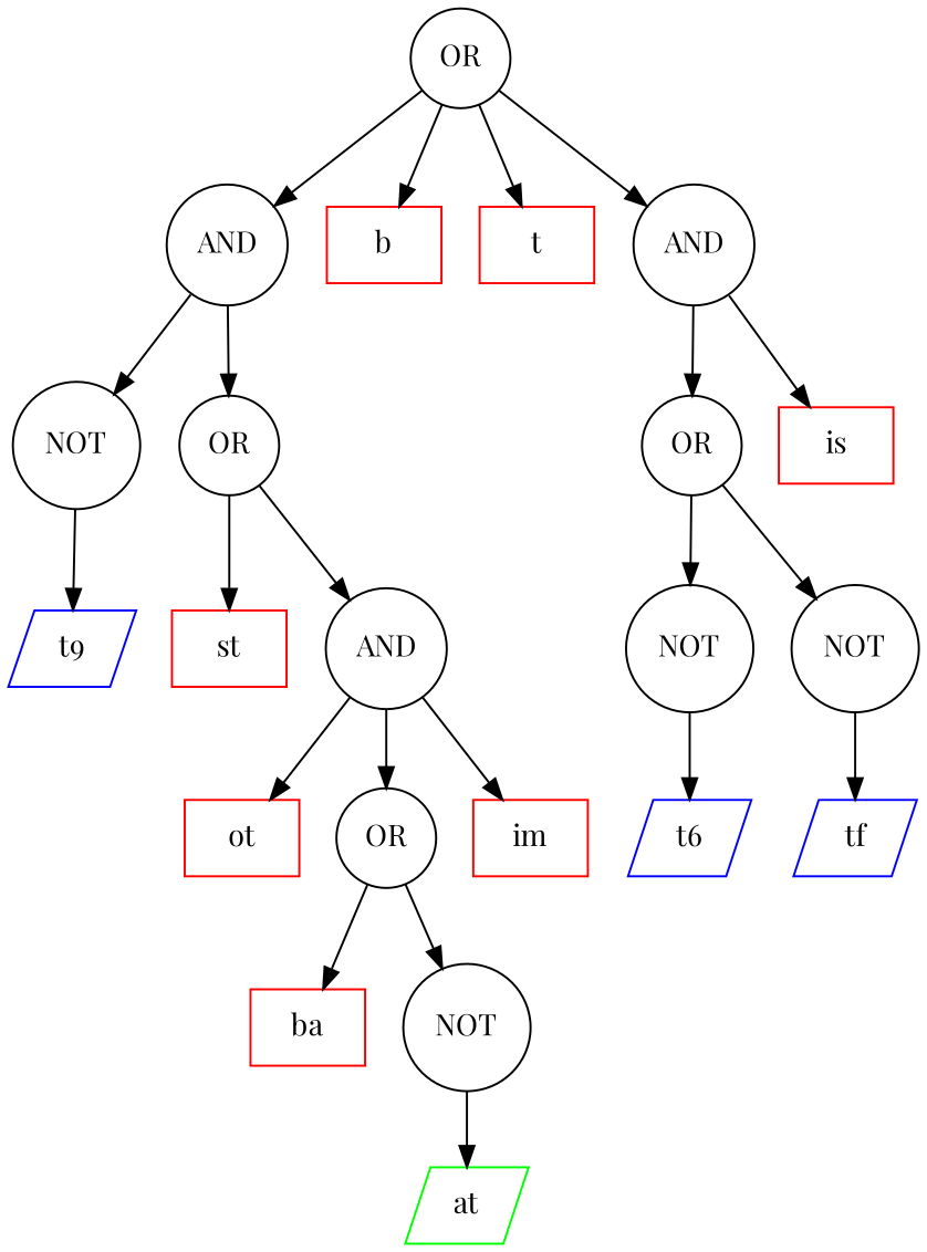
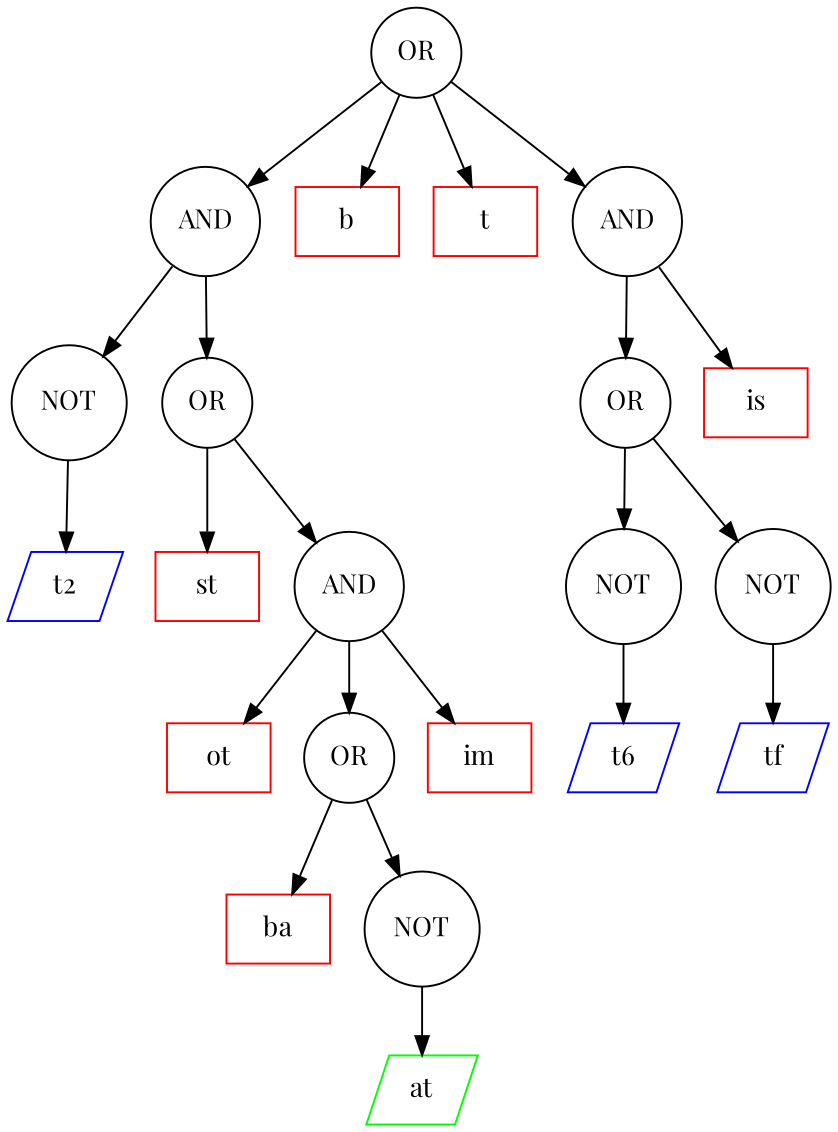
  digraph {
    fontname="Playfair Display"
    node [color=black fontname="Playfair Display" shape=circle]
    edge [fontname="Playfair Display"]
    n1 [label=OR]
    n2 [label=AND]
    n3 [color=red label=b shape=rectangle]
    n4 [color=red label=t shape=rectangle]
    n5 [label=AND]
    n6 [label=NOT]
    n7 [label=OR]
    n8 [label=OR]
    n9 [color=red label=is shape=rectangle]
-   n10 [color=blue label=t9 shape=parallelogram]
+   n10 [color=blue label=t2 shape=parallelogram]
    n11 [color=red label=st shape=rectangle]
    n12 [label=AND]
    n13 [color=red label=ot shape=rectangle]
    n14 [label=OR]
    n15 [color=red label=im shape=rectangle]
    n16 [color=red label=ba shape=rectangle]
    n17 [label=NOT]
    n18 [color=green label=at shape=parallelogram]
    n19 [label=NOT]
    n20 [label=NOT]
    n21 [color=blue label=t6 shape=parallelogram]
    n22 [color=blue label=tf shape=parallelogram]
    n1 -> n2
    n1 -> n3
    n1 -> n4
    n1 -> n5
    n2 -> n6
    n2 -> n7
    n5 -> n8
    n5 -> n9
    n6 -> n10
    n7 -> n11
    n7 -> n12
    n8 -> n19
    n8 -> n20
    n12 -> n13
    n12 -> n14
    n12 -> n15
    n14 -> n16
    n14 -> n17
    n17 -> n18
    n19 -> n21
    n20 -> n22
  }
